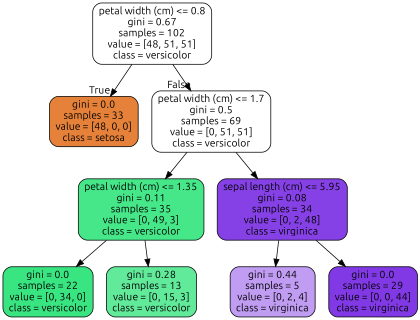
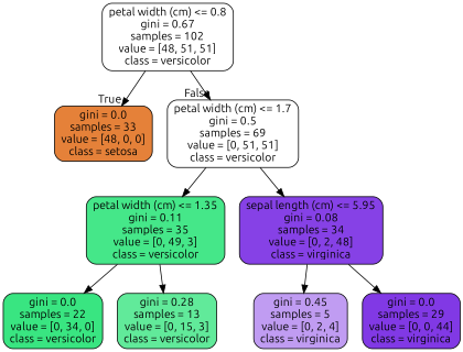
  digraph {
    fontname=Ubuntu
    node [color=black fillcolor="#ffffff" fontname=Ubuntu shape=box style="filled, rounded"]
    edge [fontname=Ubuntu]
    n1 [label="petal width (cm) <= 0.8\ngini = 0.67\nsamples = 102\nvalue = [48, 51, 51]\nclass = versicolor"]
    n2 [fillcolor="#e58139" label="gini = 0.0\nsamples = 33\nvalue = [48, 0, 0]\nclass = setosa"]
    n3 [label="petal width (cm) <= 1.7\ngini = 0.5\nsamples = 69\nvalue = [0, 51, 51]\nclass = versicolor"]
    n4 [fillcolor="#45e789" label="petal width (cm) <= 1.35\ngini = 0.11\nsamples = 35\nvalue = [0, 49, 3]\nclass = versicolor"]
    n5 [fillcolor="#8641e6" label="sepal length (cm) <= 5.95\ngini = 0.08\nsamples = 34\nvalue = [0, 2, 48]\nclass = virginica"]
    n6 [fillcolor="#39e581" label="gini = 0.0\nsamples = 22\nvalue = [0, 34, 0]\nclass = versicolor"]
    n7 [fillcolor="#61ea9a" label="gini = 0.28\nsamples = 13\nvalue = [0, 15, 3]\nclass = versicolor"]
-   n8 [fillcolor="#c09cf2" label="gini = 0.44\nsamples = 5\nvalue = [0, 2, 4]\nclass = virginica"]
+   n8 [fillcolor="#c09cf2" label="gini = 0.45\nsamples = 5\nvalue = [0, 2, 4]\nclass = virginica"]
    n9 [fillcolor="#8139e5" label="gini = 0.0\nsamples = 29\nvalue = [0, 0, 44]\nclass = virginica"]
    n1 -> n2 [headlabel=True labelangle=45 labeldistance=2.5]
    n1 -> n3 [headlabel=False labelangle=-45 labeldistance=2.5]
    n3 -> n4
    n3 -> n5
    n4 -> n6
    n4 -> n7
    n5 -> n8
    n5 -> n9
  }
